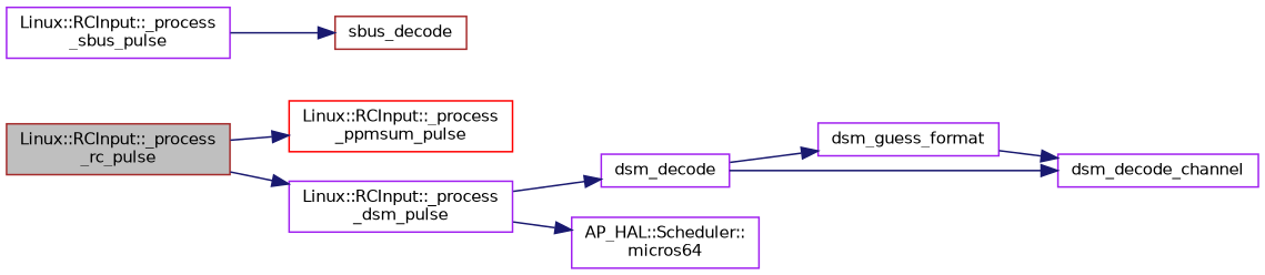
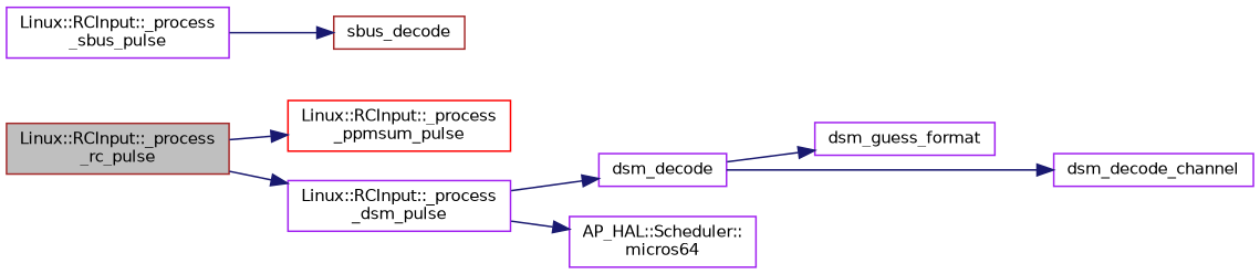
  digraph {
    rankdir=LR
    node [color=purple fillcolor=white fontname=Helvetica fontsize=10 shape=record style=filled]
    edge [color=midnightblue fontname=Helvetica fontsize=10 labelfontname=Helvetica labelfontsize=10 style=solid]
    n1 [color=brown fillcolor=grey75 fontcolor=black height=0.2 label="Linux::RCInput::_process\l_rc_pulse" width=0.4]
    n2 [color=red height=0.2 label="Linux::RCInput::_process\l_ppmsum_pulse" width=0.4]
    n3 [height=0.2 label="Linux::RCInput::_process\l_dsm_pulse" width=0.4]
    n4 [height=0.2 label="Linux::RCInput::_process\l_sbus_pulse" width=0.4]
    n5 [color=brown height=0.2 label=sbus_decode width=0.4]
    n6 [height=0.2 label=dsm_decode width=0.4]
    n7 [height=0.2 label="AP_HAL::Scheduler::\lmicros64" width=0.4]
    n8 [height=0.2 label=dsm_guess_format width=0.4]
    n9 [height=0.2 label=dsm_decode_channel width=0.4]
    n1 -> n2
    n1 -> n3
    n3 -> n6
    n3 -> n7
    n4 -> n5
    n6 -> n8
    n6 -> n9
-   n8 -> n9
  }
